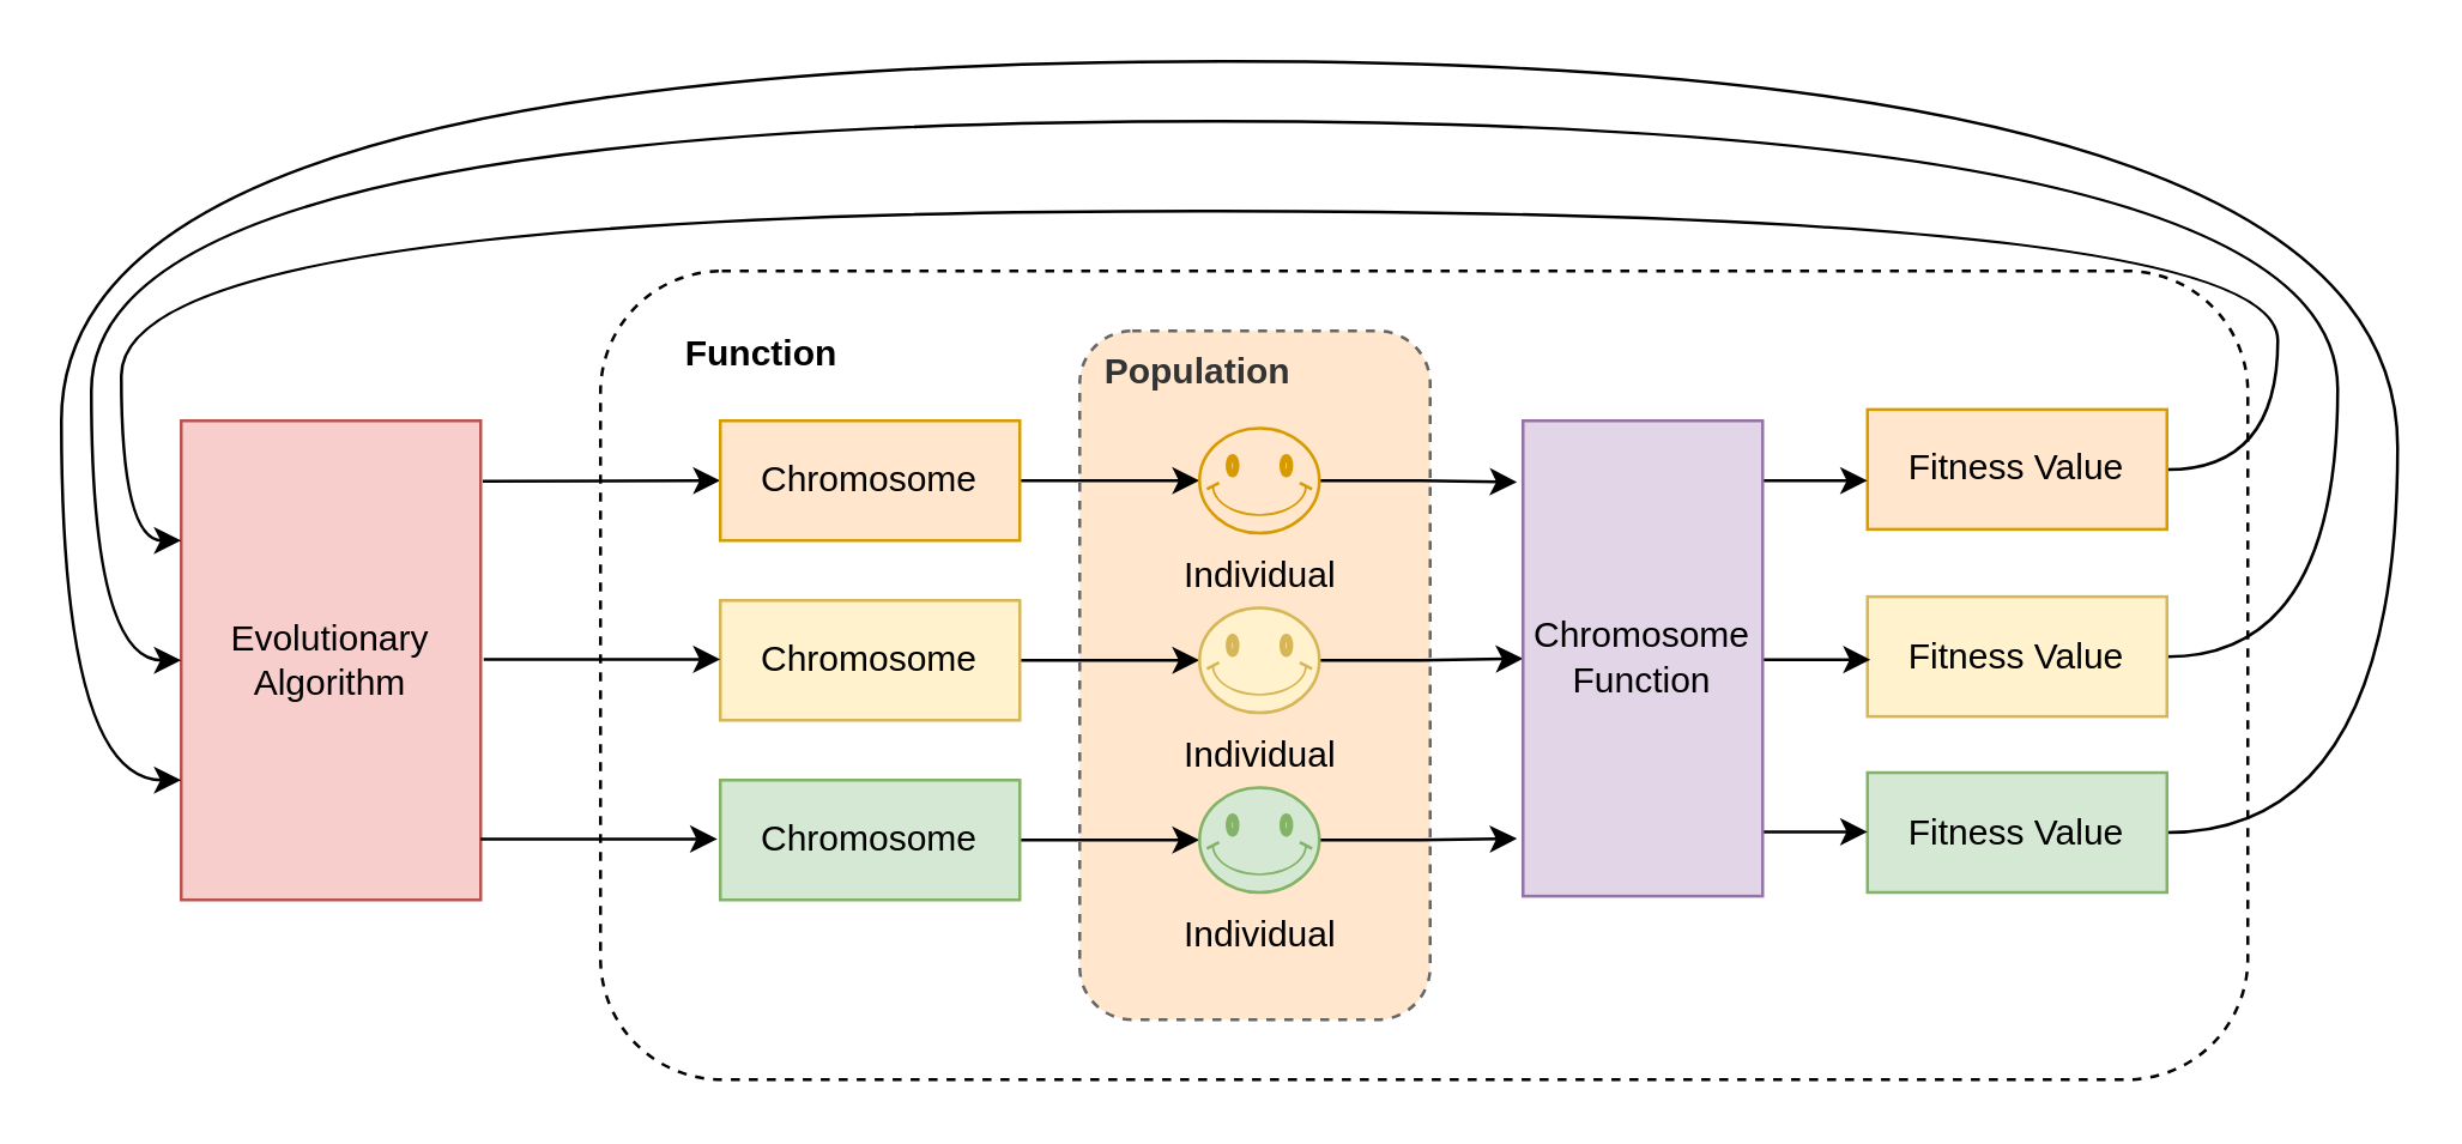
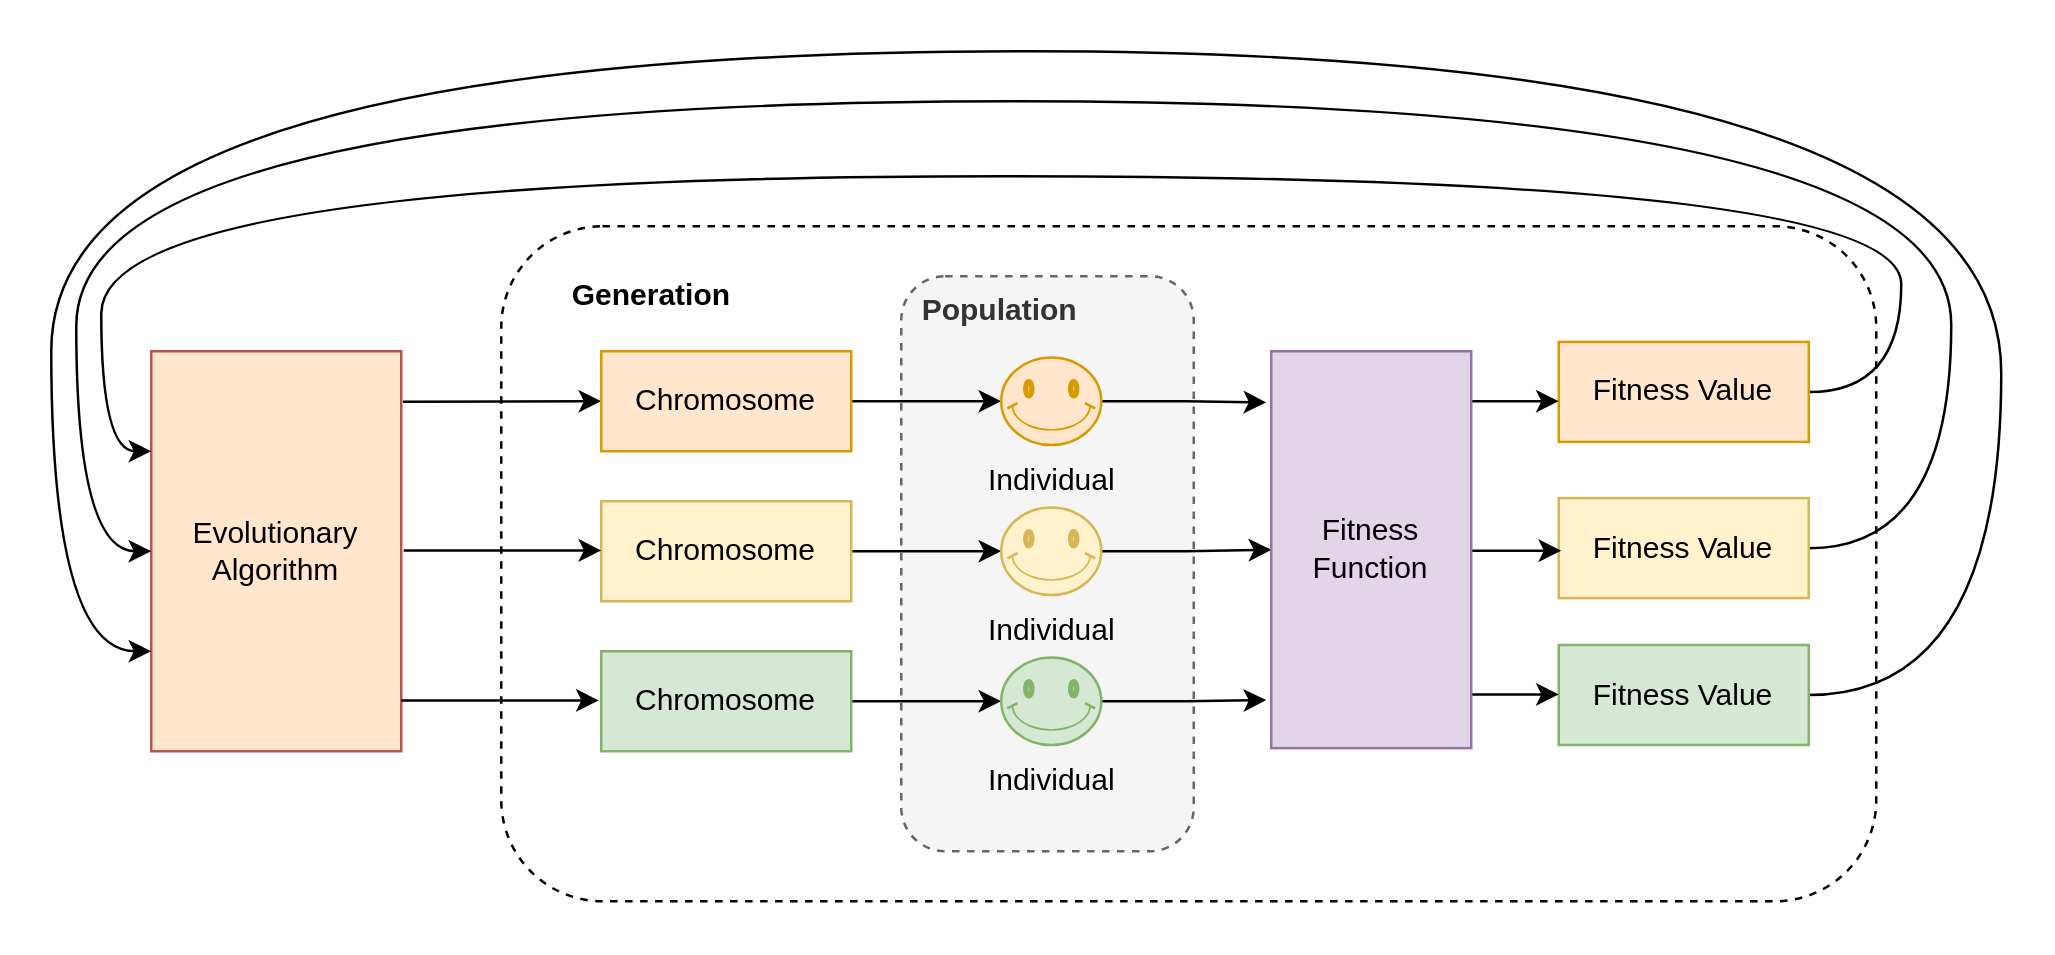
  <mxCell id="0" />
  <mxCell id="1" parent="0" />
- <mxCell id="2" value="&amp;nbsp; &amp;nbsp; &amp;nbsp; &amp;nbsp;&lt;br&gt;&amp;nbsp; &amp;nbsp; &amp;nbsp; &amp;nbsp; Function" style="rounded=1;whiteSpace=wrap;html=1;dashed=1;align=left;verticalAlign=top;fontStyle=1" vertex="1" parent="1"><mxGeometry x="200" y="90" width="550" height="270" as="geometry" /></mxCell>
- <mxCell id="3" value="&amp;nbsp; Population" style="rounded=1;whiteSpace=wrap;html=1;dashed=1;align=left;verticalAlign=top;fontStyle=1;fillColor=#ffe6cc;fontColor=#333333;strokeColor=#666666;" vertex="1" parent="1"><mxGeometry x="360" y="110" width="117" height="230" as="geometry" /></mxCell>
- <mxCell id="4" value="Evolutionary Algorithm" style="rounded=0;whiteSpace=wrap;html=1;fillColor=#f8cecc;strokeColor=#b85450;" vertex="1" parent="1"><mxGeometry x="60" y="140" width="100" height="160" as="geometry" /></mxCell>
+ <mxCell id="2" value="&amp;nbsp; &amp;nbsp; &amp;nbsp; &amp;nbsp;&lt;br&gt;&amp;nbsp; &amp;nbsp; &amp;nbsp; &amp;nbsp; Generation" style="rounded=1;whiteSpace=wrap;html=1;dashed=1;align=left;verticalAlign=top;fontStyle=1" vertex="1" parent="1"><mxGeometry x="200" y="90" width="550" height="270" as="geometry" /></mxCell>
+ <mxCell id="3" value="&amp;nbsp; Population" style="rounded=1;whiteSpace=wrap;html=1;dashed=1;align=left;verticalAlign=top;fontStyle=1;fillColor=#f5f5f5;fontColor=#333333;strokeColor=#666666;" vertex="1" parent="1"><mxGeometry x="360" y="110" width="117" height="230" as="geometry" /></mxCell>
+ <mxCell id="4" value="Evolutionary Algorithm" style="rounded=0;whiteSpace=wrap;html=1;fillColor=#ffe6cc;strokeColor=#b85450;" vertex="1" parent="1"><mxGeometry x="60" y="140" width="100" height="160" as="geometry" /></mxCell>
  <mxCell id="5" style="edgeStyle=orthogonalEdgeStyle;rounded=0;orthogonalLoop=1;jettySize=auto;html=1;entryX=0;entryY=0.5;entryDx=0;entryDy=0;entryPerimeter=0;" edge="1" parent="1" source="7" target="13"><mxGeometry relative="1" as="geometry" /></mxCell>
  <mxCell id="6" style="rounded=0;orthogonalLoop=1;jettySize=auto;html=1;exitX=1.007;exitY=0.126;exitDx=0;exitDy=0;exitPerimeter=0;entryX=0;entryY=0.5;entryDx=0;entryDy=0;" edge="1" parent="1" source="4" target="7"><mxGeometry relative="1" as="geometry"><mxPoint x="220" y="210" as="targetPoint" /></mxGeometry></mxCell>
  <mxCell id="7" value="Chromosome" style="rounded=0;whiteSpace=wrap;html=1;fillColor=#ffe6cc;strokeColor=#d79b00;" vertex="1" parent="1"><mxGeometry x="240" y="140" width="100" height="40" as="geometry" /></mxCell>
  <mxCell id="8" style="edgeStyle=orthogonalEdgeStyle;rounded=0;orthogonalLoop=1;jettySize=auto;html=1;entryX=0;entryY=0.5;entryDx=0;entryDy=0;entryPerimeter=0;" edge="1" parent="1" source="9" target="15"><mxGeometry relative="1" as="geometry" /></mxCell>
  <mxCell id="9" value="Chromosome" style="rounded=0;whiteSpace=wrap;html=1;fillColor=#fff2cc;strokeColor=#d6b656;" vertex="1" parent="1"><mxGeometry x="240" y="200" width="100" height="40" as="geometry" /></mxCell>
  <mxCell id="10" style="edgeStyle=orthogonalEdgeStyle;rounded=0;orthogonalLoop=1;jettySize=auto;html=1;entryX=0;entryY=0.5;entryDx=0;entryDy=0;entryPerimeter=0;" edge="1" parent="1" source="11" target="17"><mxGeometry relative="1" as="geometry" /></mxCell>
  <mxCell id="11" value="Chromosome" style="rounded=0;whiteSpace=wrap;html=1;fillColor=#d5e8d4;strokeColor=#82b366;" vertex="1" parent="1"><mxGeometry x="240" y="260" width="100" height="40" as="geometry" /></mxCell>
  <mxCell id="12" style="edgeStyle=orthogonalEdgeStyle;rounded=0;orthogonalLoop=1;jettySize=auto;html=1;entryX=-0.025;entryY=0.129;entryDx=0;entryDy=0;entryPerimeter=0;" edge="1" parent="1" source="13" target="27"><mxGeometry relative="1" as="geometry" /></mxCell>
  <mxCell id="13" value="Individual" style="verticalLabelPosition=bottom;verticalAlign=top;html=1;shape=mxgraph.basic.smiley;fillColor=#ffe6cc;strokeColor=#d79b00;" vertex="1" parent="1"><mxGeometry x="400" y="142.5" width="40" height="35" as="geometry" /></mxCell>
  <mxCell id="14" style="edgeStyle=orthogonalEdgeStyle;rounded=0;orthogonalLoop=1;jettySize=auto;html=1;" edge="1" parent="1" source="15" target="27"><mxGeometry relative="1" as="geometry" /></mxCell>
  <mxCell id="15" value="Individual" style="verticalLabelPosition=bottom;verticalAlign=top;html=1;shape=mxgraph.basic.smiley;fillColor=#fff2cc;strokeColor=#d6b656;" vertex="1" parent="1"><mxGeometry x="400" y="202.5" width="40" height="35" as="geometry" /></mxCell>
  <mxCell id="16" style="edgeStyle=orthogonalEdgeStyle;rounded=0;orthogonalLoop=1;jettySize=auto;html=1;entryX=-0.025;entryY=0.879;entryDx=0;entryDy=0;entryPerimeter=0;" edge="1" parent="1" source="17" target="27"><mxGeometry relative="1" as="geometry" /></mxCell>
  <mxCell id="17" value="Individual" style="verticalLabelPosition=bottom;verticalAlign=top;html=1;shape=mxgraph.basic.smiley;fillColor=#d5e8d4;strokeColor=#82b366;" vertex="1" parent="1"><mxGeometry x="400" y="262.5" width="40" height="35" as="geometry" /></mxCell>
  <mxCell id="18" style="edgeStyle=orthogonalEdgeStyle;rounded=0;orthogonalLoop=1;jettySize=auto;html=1;entryX=0;entryY=0.25;entryDx=0;entryDy=0;curved=1;" edge="1" parent="1" source="19" target="4"><mxGeometry relative="1" as="geometry"><Array as="points"><mxPoint x="760" y="156" /><mxPoint x="760" y="70" /><mxPoint x="40" y="70" /><mxPoint x="40" y="180" /></Array></mxGeometry></mxCell>
  <mxCell id="19" value="Fitness Value" style="rounded=0;whiteSpace=wrap;html=1;fillColor=#ffe6cc;strokeColor=#d79b00;" vertex="1" parent="1"><mxGeometry x="623" y="136.25" width="100" height="40" as="geometry" /></mxCell>
  <mxCell id="20" style="edgeStyle=orthogonalEdgeStyle;rounded=0;orthogonalLoop=1;jettySize=auto;html=1;entryX=0;entryY=0.5;entryDx=0;entryDy=0;curved=1;" edge="1" parent="1" source="21" target="4"><mxGeometry relative="1" as="geometry"><Array as="points"><mxPoint x="780" y="219" /><mxPoint x="780" y="40" /><mxPoint x="30" y="40" /><mxPoint x="30" y="220" /></Array></mxGeometry></mxCell>
  <mxCell id="21" value="Fitness Value" style="rounded=0;whiteSpace=wrap;html=1;fillColor=#fff2cc;strokeColor=#d6b656;" vertex="1" parent="1"><mxGeometry x="623" y="198.75" width="100" height="40" as="geometry" /></mxCell>
  <mxCell id="22" style="edgeStyle=orthogonalEdgeStyle;rounded=0;orthogonalLoop=1;jettySize=auto;html=1;entryX=0;entryY=0.75;entryDx=0;entryDy=0;curved=1;" edge="1" parent="1" source="23" target="4"><mxGeometry relative="1" as="geometry"><Array as="points"><mxPoint x="800" y="277" /><mxPoint x="800" y="20" /><mxPoint y="20" x="20" /><mxPoint y="260" x="20" /></Array></mxGeometry></mxCell>
  <mxCell id="23" value="Fitness Value" style="rounded=0;whiteSpace=wrap;html=1;fillColor=#d5e8d4;strokeColor=#82b366;" vertex="1" parent="1"><mxGeometry x="623" y="257.5" width="100" height="40" as="geometry" /></mxCell>
  <mxCell id="24" style="edgeStyle=orthogonalEdgeStyle;rounded=0;orthogonalLoop=1;jettySize=auto;html=1;entryX=-0.025;entryY=0.129;entryDx=0;entryDy=0;entryPerimeter=0;" edge="1" parent="1"><mxGeometry relative="1" as="geometry"><mxPoint x="569" y="160" as="sourcePoint" /><mxPoint x="623" y="160" as="targetPoint" /></mxGeometry></mxCell>
  <mxCell id="25" style="edgeStyle=orthogonalEdgeStyle;rounded=0;orthogonalLoop=1;jettySize=auto;html=1;entryX=-0.025;entryY=0.129;entryDx=0;entryDy=0;entryPerimeter=0;" edge="1" parent="1"><mxGeometry relative="1" as="geometry"><mxPoint x="570" y="219.76" as="sourcePoint" /><mxPoint x="624" y="219.76" as="targetPoint" /></mxGeometry></mxCell>
  <mxCell id="26" style="edgeStyle=orthogonalEdgeStyle;rounded=0;orthogonalLoop=1;jettySize=auto;html=1;entryX=-0.025;entryY=0.129;entryDx=0;entryDy=0;entryPerimeter=0;" edge="1" parent="1"><mxGeometry relative="1" as="geometry"><mxPoint x="569" y="277.26" as="sourcePoint" /><mxPoint x="623" y="277.26" as="targetPoint" /></mxGeometry></mxCell>
- <mxCell id="27" value="Chromosome Function" style="rounded=0;whiteSpace=wrap;html=1;fillColor=#e1d5e7;strokeColor=#9673a6;" vertex="1" parent="1"><mxGeometry x="508" y="140" width="80" height="158.75" as="geometry" /></mxCell>
+ <mxCell id="27" value="Fitness Function" style="rounded=0;whiteSpace=wrap;html=1;fillColor=#e1d5e7;strokeColor=#9673a6;" vertex="1" parent="1"><mxGeometry x="508" y="140" width="80" height="158.75" as="geometry" /></mxCell>
  <mxCell id="28" style="rounded=0;orthogonalLoop=1;jettySize=auto;html=1;exitX=1.007;exitY=0.126;exitDx=0;exitDy=0;exitPerimeter=0;entryX=0;entryY=0.5;entryDx=0;entryDy=0;" edge="1" parent="1"><mxGeometry relative="1" as="geometry"><mxPoint x="161" y="219.66" as="sourcePoint" /><mxPoint x="240" y="219.66" as="targetPoint" /></mxGeometry></mxCell>
  <mxCell id="29" style="rounded=0;orthogonalLoop=1;jettySize=auto;html=1;exitX=1.007;exitY=0.126;exitDx=0;exitDy=0;exitPerimeter=0;entryX=0;entryY=0.5;entryDx=0;entryDy=0;" edge="1" parent="1"><mxGeometry relative="1" as="geometry"><mxPoint x="160" y="279.66" as="sourcePoint" /><mxPoint x="239" y="279.66" as="targetPoint" /></mxGeometry></mxCell>
